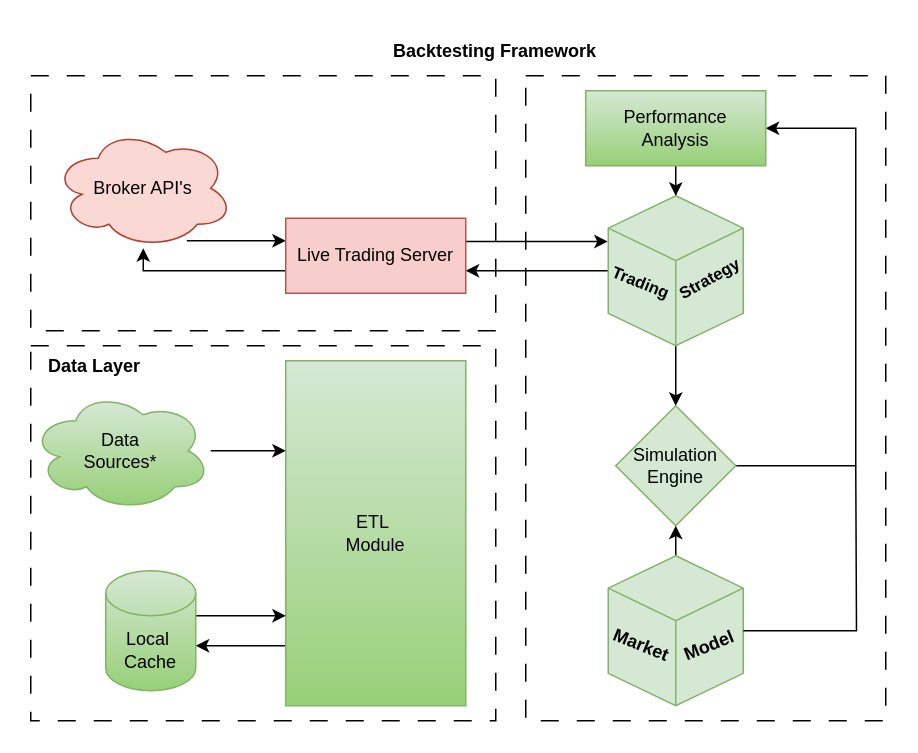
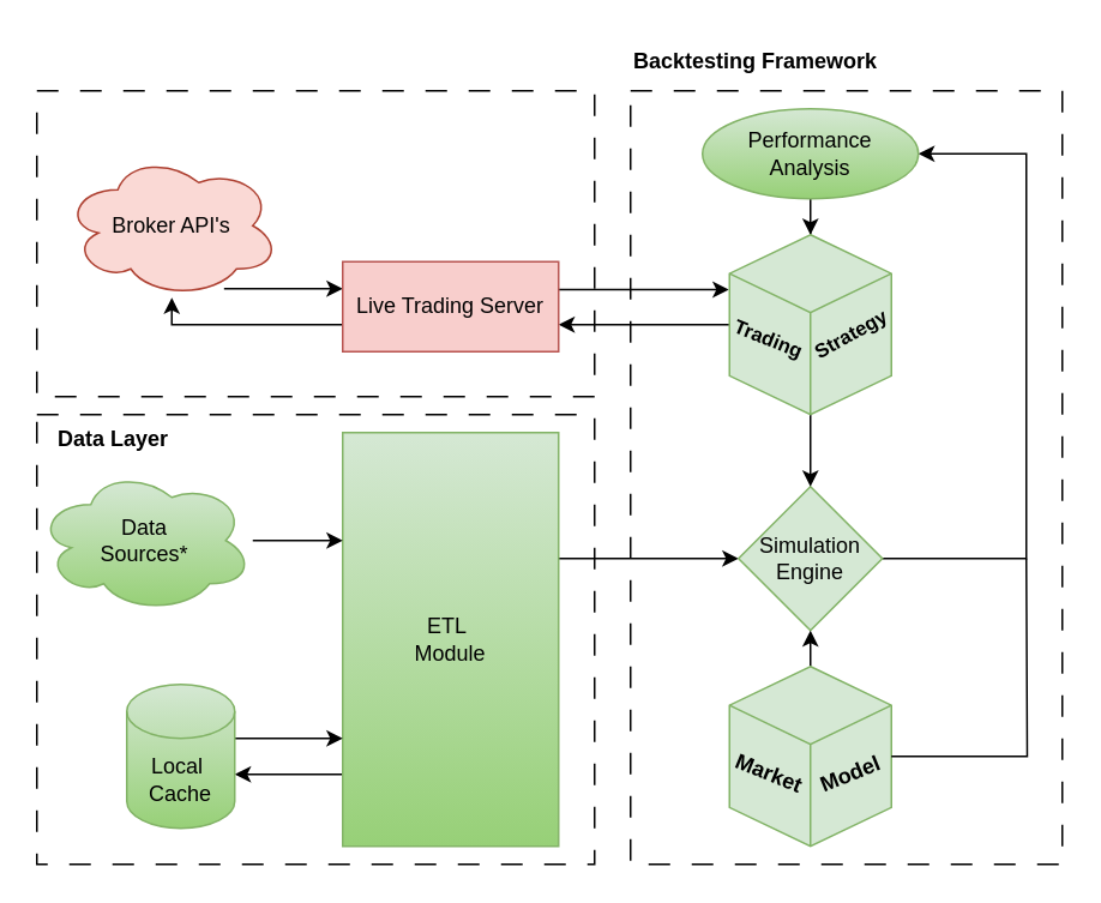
  <mxCell id="0" />
  <mxCell id="1" parent="0" />
  <mxCell id="2" value="" style="rounded=0;whiteSpace=wrap;html=1;dashed=1;dashPattern=12 12;fillColor=none;" vertex="1" parent="1"><mxGeometry x="350" y="50" width="240" height="430" as="geometry" /></mxCell>
  <mxCell id="3" value="" style="rounded=0;whiteSpace=wrap;html=1;dashed=1;dashPattern=12 12;fillColor=none;" vertex="1" parent="1"><mxGeometry x="20" y="230" width="310" height="250" as="geometry" /></mxCell>
  <mxCell id="4" value="" style="edgeStyle=orthogonalEdgeStyle;rounded=0;orthogonalLoop=1;jettySize=auto;html=1;" edge="1" parent="1"><mxGeometry relative="1" as="geometry"><mxPoint x="190" y="430" as="sourcePoint" /><mxPoint x="130" y="430" as="targetPoint" /><Array as="points"><mxPoint x="170" y="430" /><mxPoint x="170" y="430" /></Array></mxGeometry></mxCell>
+ <mxCell id="5" value="" style="edgeStyle=orthogonalEdgeStyle;rounded=0;orthogonalLoop=1;jettySize=auto;html=1;" edge="1" parent="1" source="6" target="14"><mxGeometry relative="1" as="geometry"><Array as="points"><mxPoint x="330" y="310" /><mxPoint x="330" y="310" /></Array></mxGeometry></mxCell>
  <mxCell id="6" value="ETL&amp;nbsp;&lt;br&gt;Module" style="rounded=0;whiteSpace=wrap;html=1;fillColor=#d5e8d4;strokeColor=#82b366;gradientColor=#97d077;" vertex="1" parent="1"><mxGeometry x="190" y="240" width="120" height="230" as="geometry" /></mxCell>
  <mxCell id="7" value="" style="edgeStyle=orthogonalEdgeStyle;rounded=0;orthogonalLoop=1;jettySize=auto;html=1;" edge="1" parent="1" source="8"><mxGeometry relative="1" as="geometry"><mxPoint x="190" y="300" as="targetPoint" /><Array as="points"><mxPoint x="190" y="300" /></Array></mxGeometry></mxCell>
  <mxCell id="8" value="Data &lt;br&gt;Sources*" style="ellipse;shape=cloud;whiteSpace=wrap;html=1;fillColor=#d5e8d4;strokeColor=#82b366;gradientColor=#97d077;" vertex="1" parent="1"><mxGeometry x="20" y="260" width="120" height="80" as="geometry" /></mxCell>
  <mxCell id="9" value="" style="edgeStyle=orthogonalEdgeStyle;rounded=0;orthogonalLoop=1;jettySize=auto;html=1;" edge="1" parent="1" source="10" target="20"><mxGeometry relative="1" as="geometry"><Array as="points"><mxPoint x="170" y="160" /><mxPoint x="170" y="160" /></Array></mxGeometry></mxCell>
  <mxCell id="10" value="Broker API's" style="ellipse;shape=cloud;whiteSpace=wrap;html=1;fillColor=#fad9d5;strokeColor=#ae4132;" vertex="1" parent="1"><mxGeometry x="35" y="85" width="120" height="80" as="geometry" /></mxCell>
  <mxCell id="11" value="" style="edgeStyle=orthogonalEdgeStyle;rounded=0;orthogonalLoop=1;jettySize=auto;html=1;" edge="1" parent="1"><mxGeometry relative="1" as="geometry"><mxPoint x="130" y="410" as="sourcePoint" /><mxPoint x="190" y="410" as="targetPoint" /><Array as="points"><mxPoint x="180" y="410" /><mxPoint x="180" y="410" /></Array></mxGeometry></mxCell>
  <mxCell id="12" value="Local&amp;nbsp;&lt;br&gt;Cache" style="shape=cylinder3;whiteSpace=wrap;html=1;boundedLbl=1;backgroundOutline=1;size=15;fillColor=#d5e8d4;gradientColor=#97d077;strokeColor=#82b366;" vertex="1" parent="1"><mxGeometry x="70" y="380" width="60" height="80" as="geometry" /></mxCell>
  <mxCell id="13" style="edgeStyle=orthogonalEdgeStyle;rounded=0;orthogonalLoop=1;jettySize=auto;html=1;exitX=1;exitY=0.5;exitDx=0;exitDy=0;entryX=1;entryY=0.5;entryDx=0;entryDy=0;" edge="1" parent="1" source="14" target="23"><mxGeometry relative="1" as="geometry"><Array as="points"><mxPoint x="570" y="310" /><mxPoint x="570" y="85" /></Array></mxGeometry></mxCell>
  <mxCell id="14" value="Simulation Engine" style="rhombus;whiteSpace=wrap;html=1;fillColor=#d5e8d4;strokeColor=#82b366;" vertex="1" parent="1"><mxGeometry x="410" y="270" width="80" height="80" as="geometry" /></mxCell>
  <mxCell id="15" style="edgeStyle=orthogonalEdgeStyle;rounded=0;orthogonalLoop=1;jettySize=auto;html=1;entryX=0.5;entryY=1;entryDx=0;entryDy=0;exitX=0.5;exitY=0;exitDx=0;exitDy=0;exitPerimeter=0;" edge="1" parent="1" source="25" target="14"><mxGeometry relative="1" as="geometry"><mxPoint x="420" y="380" as="sourcePoint" /><Array as="points" /></mxGeometry></mxCell>
  <mxCell id="16" style="edgeStyle=orthogonalEdgeStyle;rounded=0;orthogonalLoop=1;jettySize=auto;html=1;exitX=0.5;exitY=1;exitDx=0;exitDy=0;exitPerimeter=0;entryX=0.5;entryY=0;entryDx=0;entryDy=0;" edge="1" parent="1" source="32" target="14"><mxGeometry relative="1" as="geometry"><Array as="points"><mxPoint x="450" y="230" /></Array></mxGeometry></mxCell>
  <mxCell id="17" value="" style="edgeStyle=orthogonalEdgeStyle;rounded=0;orthogonalLoop=1;jettySize=auto;html=1;" edge="1" parent="1" source="32" target="20"><mxGeometry relative="1" as="geometry"><Array as="points"><mxPoint x="320" y="180" /><mxPoint x="320" y="180" /></Array></mxGeometry></mxCell>
  <mxCell id="18" value="" style="edgeStyle=orthogonalEdgeStyle;rounded=0;orthogonalLoop=1;jettySize=auto;html=1;" edge="1" parent="1" source="20" target="10"><mxGeometry relative="1" as="geometry"><Array as="points"><mxPoint x="170" y="180" /><mxPoint x="170" y="180" /></Array></mxGeometry></mxCell>
  <mxCell id="19" value="" style="edgeStyle=orthogonalEdgeStyle;rounded=0;orthogonalLoop=1;jettySize=auto;html=1;entryX=-0.004;entryY=0.305;entryDx=0;entryDy=0;entryPerimeter=0;" edge="1" parent="1" source="20" target="32"><mxGeometry relative="1" as="geometry"><mxPoint x="385" y="160" as="targetPoint" /><Array as="points"><mxPoint x="358" y="161" /></Array></mxGeometry></mxCell>
  <mxCell id="20" value="Live Trading Server" style="rounded=0;whiteSpace=wrap;html=1;fillColor=#f8cecc;strokeColor=#b85450;" vertex="1" parent="1"><mxGeometry x="190" y="145" width="120" height="50" as="geometry" /></mxCell>
- <mxCell id="21" value="&lt;div style=&quot;text-align: center;&quot;&gt;&lt;span style=&quot;background-color: initial;&quot;&gt;Backtesting Framework&lt;/span&gt;&lt;/div&gt;" style="text;whiteSpace=wrap;html=1;fontStyle=1" vertex="1" parent="1"><mxGeometry x="260" y="20" width="170" height="23" as="geometry" /></mxCell>
+ <mxCell id="21" value="&lt;div style=&quot;text-align: center;&quot;&gt;&lt;span style=&quot;background-color: initial;&quot;&gt;Backtesting Framework&lt;/span&gt;&lt;/div&gt;" style="text;whiteSpace=wrap;html=1;fontStyle=1" vertex="1" parent="1"><mxGeometry x="350" y="20" width="170" height="23" as="geometry" /></mxCell>
  <mxCell id="22" value="" style="edgeStyle=orthogonalEdgeStyle;rounded=0;orthogonalLoop=1;jettySize=auto;html=1;entryX=0.5;entryY=0;entryDx=0;entryDy=0;entryPerimeter=0;" edge="1" parent="1" source="23" target="32"><mxGeometry relative="1" as="geometry" /></mxCell>
- <mxCell id="23" value="Performance&lt;br&gt;Analysis" style="rounded=0;whiteSpace=wrap;html=1;fillColor=#d5e8d4;strokeColor=#82b366;gradientColor=#97d077;" vertex="1" parent="1"><mxGeometry x="390" y="60" width="120" height="50" as="geometry" /></mxCell>
+ <mxCell id="23" value="Performance&lt;br&gt;Analysis" style="ellipse;whiteSpace=wrap;html=1;fillColor=#d5e8d4;strokeColor=#82b366;gradientColor=#97d077;" vertex="1" parent="1"><mxGeometry x="390" y="60" width="120" height="50" as="geometry" /></mxCell>
  <mxCell id="24" value="" style="group" vertex="1" connectable="0" parent="1"><mxGeometry x="405" y="370" width="90" height="100" as="geometry" /></mxCell>
  <mxCell id="25" value="" style="html=1;whiteSpace=wrap;shape=isoCube2;backgroundOutline=1;isoAngle=15;fillColor=#d5e8d4;strokeColor=#82b366;" vertex="1" parent="24"><mxGeometry width="90" height="100" as="geometry" /></mxCell>
  <mxCell id="26" value="" style="group" vertex="1" connectable="0" parent="24"><mxGeometry x="0.0" y="38.736" width="87.579" height="34.528" as="geometry" /></mxCell>
  <mxCell id="27" value="&lt;div style=&quot;text-align: center;&quot;&gt;&lt;span style=&quot;background-color: initial;&quot;&gt;Market&lt;/span&gt;&lt;/div&gt;" style="text;whiteSpace=wrap;html=1;fontStyle=1;rotation=22;" vertex="1" parent="26"><mxGeometry x="2.29" y="6.764" width="40" height="20" as="geometry" /></mxCell>
  <mxCell id="28" style="edgeStyle=orthogonalEdgeStyle;rounded=0;orthogonalLoop=1;jettySize=auto;html=1;endArrow=none;endFill=0;exitX=1;exitY=0.5;exitDx=0;exitDy=0;exitPerimeter=0;" edge="1" parent="26" source="25"><mxGeometry relative="1" as="geometry"><mxPoint x="165.0" y="-98.736" as="targetPoint" /></mxGeometry></mxCell>
  <mxCell id="29" value="&lt;div style=&quot;text-align: center;&quot;&gt;&lt;span style=&quot;background-color: initial;&quot;&gt;Model&lt;/span&gt;&lt;/div&gt;" style="text;whiteSpace=wrap;html=1;fontStyle=1;rotation=338;" vertex="1" parent="26"><mxGeometry x="47.29" y="7.764" width="40" height="20" as="geometry" /></mxCell>
  <mxCell id="30" value="" style="rounded=0;whiteSpace=wrap;html=1;dashed=1;dashPattern=12 12;fillColor=none;" vertex="1" parent="1"><mxGeometry x="20" y="50" width="310" height="170" as="geometry" /></mxCell>
  <mxCell id="31" value="&lt;div style=&quot;text-align: center;&quot;&gt;&lt;span style=&quot;background-color: initial;&quot;&gt;Data Layer&lt;/span&gt;&lt;/div&gt;" style="text;whiteSpace=wrap;html=1;fontStyle=1" vertex="1" parent="1"><mxGeometry x="30" y="230" width="230" height="23" as="geometry" /></mxCell>
  <mxCell id="32" value="" style="html=1;whiteSpace=wrap;shape=isoCube2;backgroundOutline=1;isoAngle=15;fillColor=#d5e8d4;strokeColor=#82b366;" vertex="1" parent="1"><mxGeometry x="405" y="130" width="90" height="100" as="geometry" /></mxCell>
  <mxCell id="33" value="" style="group;fontSize=10;" vertex="1" connectable="0" parent="1"><mxGeometry x="404" y="167.736" width="84.579" height="34.528" as="geometry" /></mxCell>
  <mxCell id="34" value="&lt;div style=&quot;text-align: center; font-size: 11px;&quot;&gt;&lt;span style=&quot;background-color: initial; font-size: 11px;&quot;&gt;Trading&lt;/span&gt;&lt;/div&gt;" style="text;whiteSpace=wrap;html=1;fontStyle=1;rotation=22;fontSize=11;" vertex="1" parent="33"><mxGeometry x="2.29" y="6.764" width="40" height="20" as="geometry" /></mxCell>
  <mxCell id="35" value="&lt;div style=&quot;text-align: center;&quot;&gt;&lt;span style=&quot;background-color: initial;&quot;&gt;&lt;font style=&quot;font-size: 11px;&quot;&gt;Strategy&lt;/font&gt;&lt;/span&gt;&lt;/div&gt;" style="text;whiteSpace=wrap;html=1;fontStyle=1;rotation=331;" vertex="1" parent="33"><mxGeometry x="43.29" y="5.764" width="40" height="20" as="geometry" /></mxCell>
